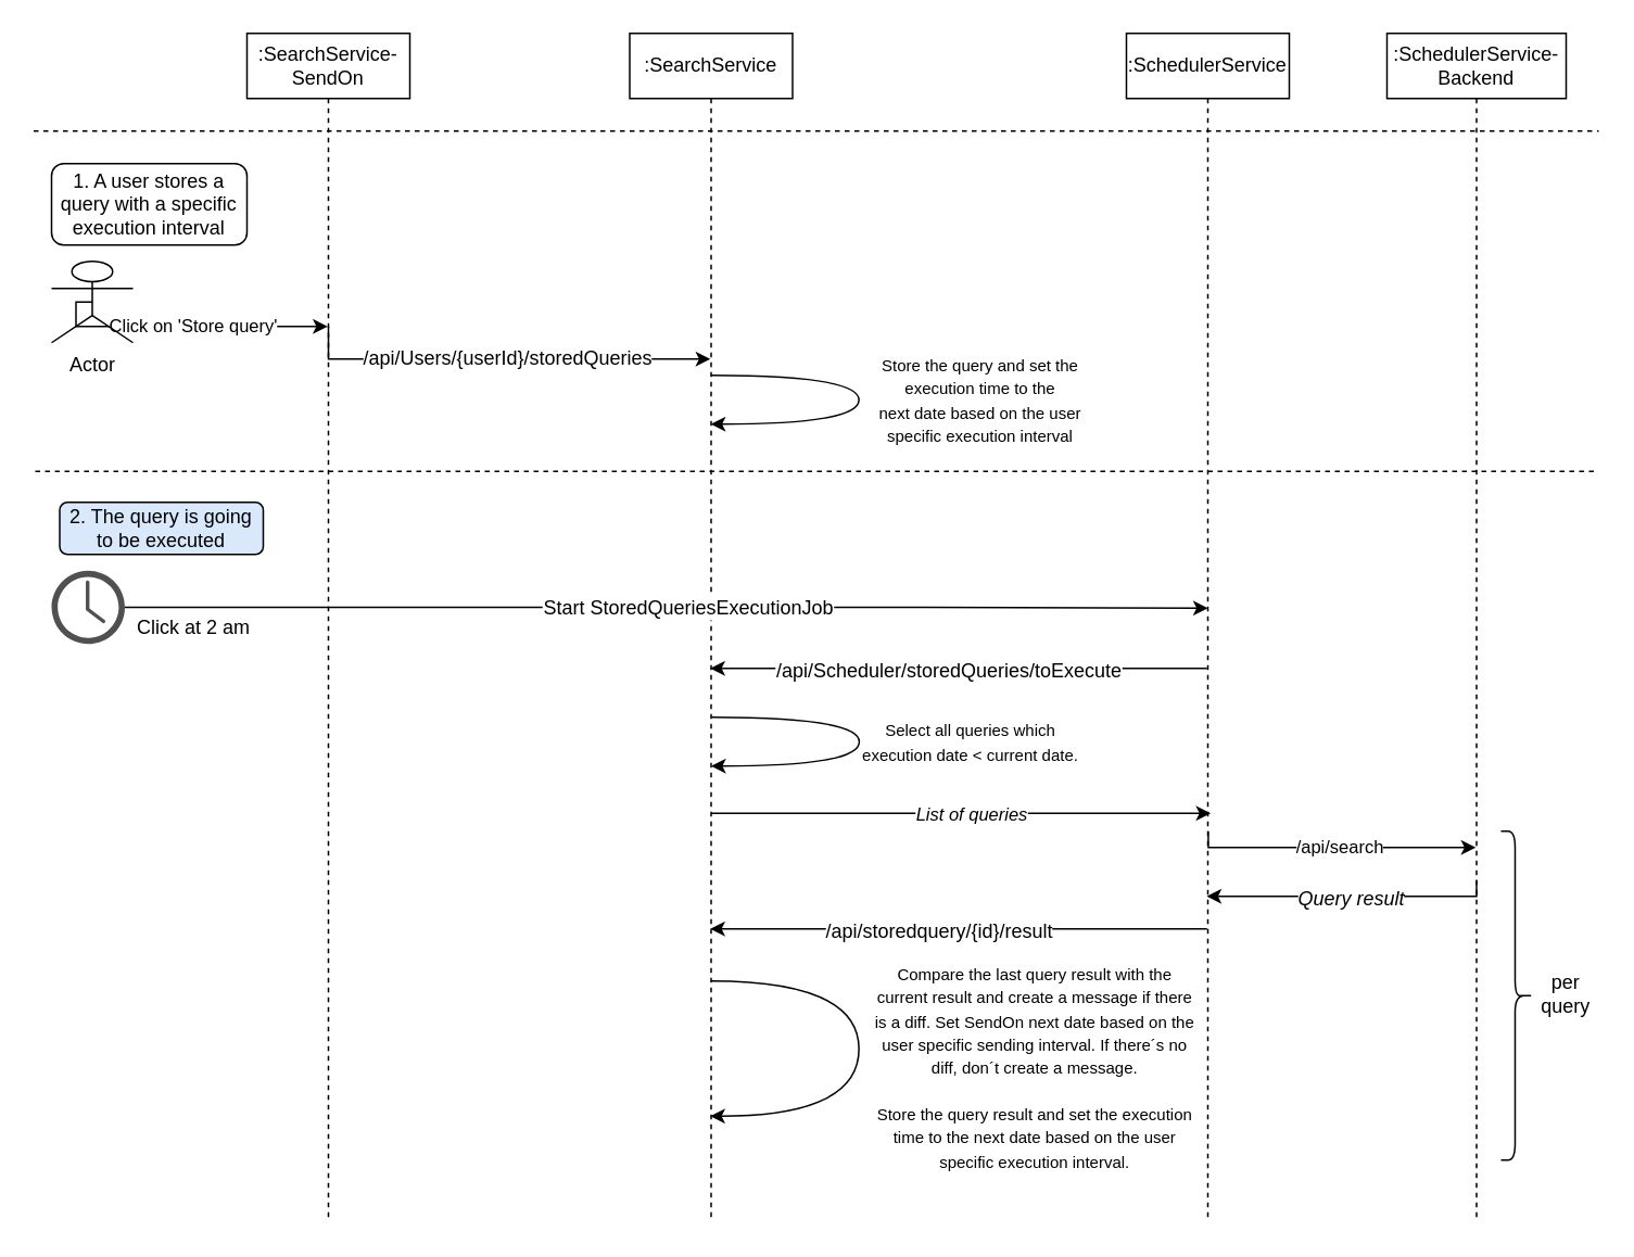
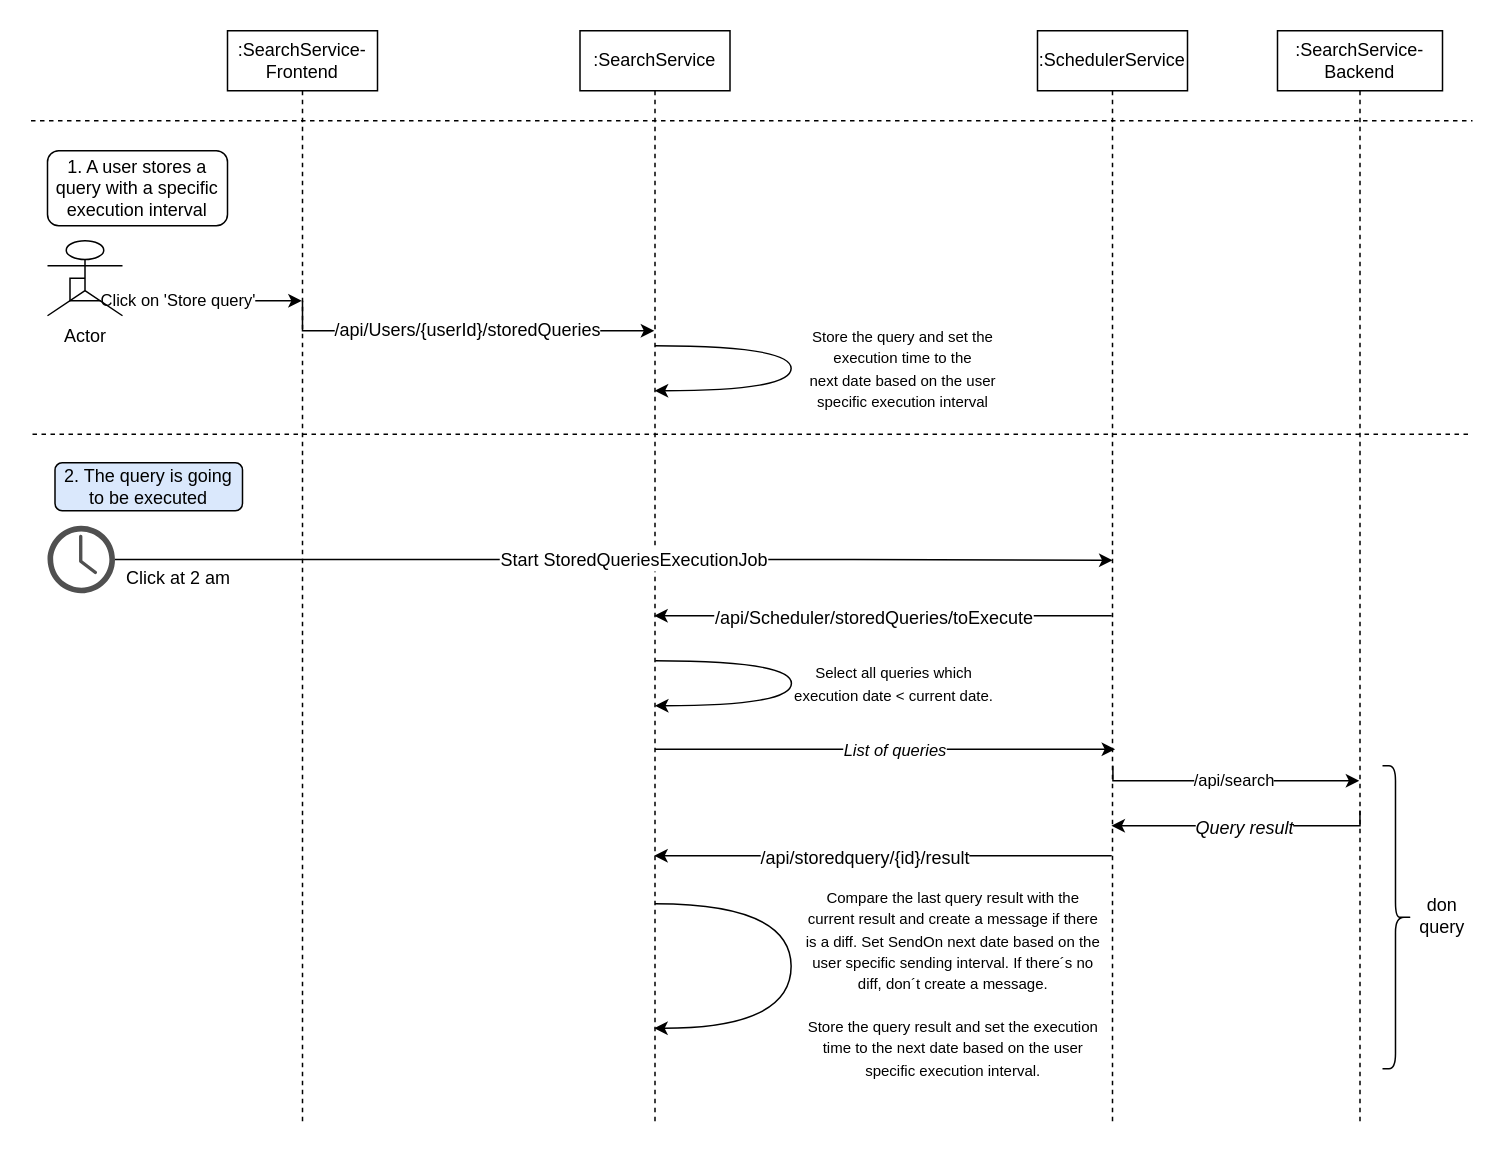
  <mxCell id="0" />
  <mxCell id="1" parent="0" />
  <mxCell id="2" style="edgeStyle=orthogonalEdgeStyle;rounded=0;orthogonalLoop=1;jettySize=auto;html=1;exitX=0.5;exitY=0.5;exitDx=0;exitDy=0;exitPerimeter=0;" parent="1" source="4" edge="1"><mxGeometry relative="1" as="geometry"><Array as="points"><mxPoint x="46" y="200" /></Array><mxPoint x="200.5" y="200" as="targetPoint" /></mxGeometry></mxCell>
  <mxCell id="3" value="Click on 'Store query'" style="edgeLabel;html=1;align=center;verticalAlign=middle;resizable=0;points=[];" parent="2" vertex="1" connectable="0"><mxGeometry x="0.41" y="1" relative="1" as="geometry"><mxPoint x="-31" as="offset" /></mxGeometry></mxCell>
  <mxCell id="4" value="Actor" style="shape=umlActor;verticalLabelPosition=bottom;labelBackgroundColor=#ffffff;verticalAlign=top;html=1;outlineConnect=0;" parent="1" vertex="1"><mxGeometry x="31" y="160" width="50" height="50" as="geometry" /></mxCell>
- <mxCell id="5" value=":SearchService-SendOn" style="shape=umlLifeline;perimeter=lifelinePerimeter;whiteSpace=wrap;html=1;container=1;collapsible=0;recursiveResize=0;outlineConnect=0;" parent="1" vertex="1"><mxGeometry x="151" y="20" width="100" height="730" as="geometry" /></mxCell>
+ <mxCell id="5" value=":SearchService-Frontend" style="shape=umlLifeline;perimeter=lifelinePerimeter;whiteSpace=wrap;html=1;container=1;collapsible=0;recursiveResize=0;outlineConnect=0;" parent="1" vertex="1"><mxGeometry x="151" y="20" width="100" height="730" as="geometry" /></mxCell>
  <mxCell id="6" value=":SearchService" style="shape=umlLifeline;perimeter=lifelinePerimeter;whiteSpace=wrap;html=1;container=1;collapsible=0;recursiveResize=0;outlineConnect=0;" parent="1" vertex="1"><mxGeometry x="386" y="20" width="100" height="730" as="geometry" /></mxCell>
  <mxCell id="7" value=":SchedulerService" style="shape=umlLifeline;perimeter=lifelinePerimeter;whiteSpace=wrap;html=1;container=1;collapsible=0;recursiveResize=0;outlineConnect=0;" parent="1" vertex="1"><mxGeometry x="691" y="20" width="100" height="730" as="geometry" /></mxCell>
  <mxCell id="8" style="edgeStyle=orthogonalEdgeStyle;rounded=0;orthogonalLoop=1;jettySize=auto;html=1;exitX=0.5;exitY=0.5;exitDx=0;exitDy=0;exitPerimeter=0;" parent="1" target="6" edge="1"><mxGeometry relative="1" as="geometry"><mxPoint x="201" y="200" as="sourcePoint" /><mxPoint x="411" y="220" as="targetPoint" /><Array as="points"><mxPoint x="201" y="220" /></Array></mxGeometry></mxCell>
  <mxCell id="9" value="&lt;font style=&quot;font-size: 12px&quot;&gt;/api/Users/{userId}/storedQueries&lt;/font&gt;" style="edgeLabel;html=1;align=center;verticalAlign=middle;resizable=0;points=[];" parent="8" vertex="1" connectable="0"><mxGeometry x="0.41" y="1" relative="1" as="geometry"><mxPoint x="-49.4" y="0.97" as="offset" /></mxGeometry></mxCell>
  <mxCell id="10" value="" style="endArrow=none;dashed=1;html=1;" parent="1" edge="1"><mxGeometry width="50" height="50" relative="1" as="geometry"><mxPoint x="21" y="289" as="sourcePoint" /><mxPoint x="981" y="289" as="targetPoint" /></mxGeometry></mxCell>
  <mxCell id="11" value="1. A user stores a query with a specific execution interval" style="rounded=1;whiteSpace=wrap;html=1;" parent="1" vertex="1"><mxGeometry x="31" y="100" width="120" height="50" as="geometry" /></mxCell>
  <mxCell id="12" value="" style="endArrow=none;dashed=1;html=1;" parent="1" edge="1"><mxGeometry width="50" height="50" relative="1" as="geometry"><mxPoint x="20" y="80" as="sourcePoint" /><mxPoint x="981" y="80" as="targetPoint" /></mxGeometry></mxCell>
- <mxCell id="13" value=":SchedulerService-Backend" style="shape=umlLifeline;perimeter=lifelinePerimeter;whiteSpace=wrap;html=1;container=1;collapsible=0;recursiveResize=0;outlineConnect=0;" parent="1" vertex="1"><mxGeometry x="851" y="20" width="110" height="730" as="geometry" /></mxCell>
+ <mxCell id="13" value=":SearchService-Backend" style="shape=umlLifeline;perimeter=lifelinePerimeter;whiteSpace=wrap;html=1;container=1;collapsible=0;recursiveResize=0;outlineConnect=0;" parent="1" vertex="1"><mxGeometry x="851" y="20" width="110" height="730" as="geometry" /></mxCell>
  <mxCell id="14" value="" style="pointerEvents=1;shadow=0;dashed=0;html=1;strokeColor=none;fillColor=#505050;labelPosition=center;verticalLabelPosition=bottom;verticalAlign=top;outlineConnect=0;align=center;shape=mxgraph.office.concepts.clock;" parent="1" vertex="1"><mxGeometry x="31" y="350" width="45" height="45" as="geometry" /></mxCell>
  <mxCell id="15" value="2. The query is going to be executed" style="rounded=1;whiteSpace=wrap;html=1;fillColor=#dae8fc;" parent="1" vertex="1"><mxGeometry x="36" y="308" width="125" height="32" as="geometry" /></mxCell>
  <mxCell id="16" style="edgeStyle=orthogonalEdgeStyle;rounded=0;orthogonalLoop=1;jettySize=auto;html=1;" parent="1" source="14" edge="1"><mxGeometry relative="1" as="geometry"><mxPoint x="78.5" y="372" as="sourcePoint" /><mxPoint x="741" y="373" as="targetPoint" /><Array as="points"><mxPoint x="568.25" y="373" /><mxPoint x="568.25" y="373" /></Array></mxGeometry></mxCell>
  <mxCell id="17" value="&lt;font style=&quot;font-size: 12px&quot;&gt;Start StoredQueriesExecutionJob&lt;/font&gt;" style="edgeLabel;html=1;align=center;verticalAlign=middle;resizable=0;points=[];" parent="16" vertex="1" connectable="0"><mxGeometry x="0.41" y="1" relative="1" as="geometry"><mxPoint x="-124.0" y="1" as="offset" /></mxGeometry></mxCell>
  <mxCell id="18" style="edgeStyle=orthogonalEdgeStyle;rounded=0;orthogonalLoop=1;jettySize=auto;html=1;" parent="1" source="7" target="6" edge="1"><mxGeometry relative="1" as="geometry"><mxPoint x="698" y="412" as="sourcePoint" /><mxPoint x="443.167" y="412" as="targetPoint" /><Array as="points"><mxPoint x="591" y="410" /><mxPoint x="591" y="410" /></Array></mxGeometry></mxCell>
  <mxCell id="19" value="&lt;span style=&quot;text-align: left&quot;&gt;&lt;span style=&quot;font-size: 12px&quot;&gt;/api/Scheduler/storedQueries&lt;/span&gt;&lt;span style=&quot;font-size: 12px&quot;&gt;/toExecute&lt;/span&gt;&lt;/span&gt;" style="edgeLabel;html=1;align=center;verticalAlign=middle;resizable=0;points=[];" parent="18" vertex="1" connectable="0"><mxGeometry x="0.41" y="1" relative="1" as="geometry"><mxPoint x="55.5" as="offset" /></mxGeometry></mxCell>
  <mxCell id="20" style="edgeStyle=orthogonalEdgeStyle;rounded=0;orthogonalLoop=1;jettySize=auto;html=1;" parent="1" edge="1"><mxGeometry relative="1" as="geometry"><mxPoint x="435.997" y="499" as="sourcePoint" /><mxPoint x="742.75" y="499" as="targetPoint" /><Array as="points"><mxPoint x="626" y="499" /><mxPoint x="626" y="499" /></Array></mxGeometry></mxCell>
  <mxCell id="21" value="&lt;i&gt;List of queries&lt;/i&gt;&lt;i&gt;&lt;br&gt;&lt;/i&gt;" style="edgeLabel;html=1;align=center;verticalAlign=middle;resizable=0;points=[];" parent="20" vertex="1" connectable="0"><mxGeometry x="0.168" relative="1" as="geometry"><mxPoint x="-19.67" as="offset" /></mxGeometry></mxCell>
  <mxCell id="22" style="edgeStyle=orthogonalEdgeStyle;rounded=0;orthogonalLoop=1;jettySize=auto;html=1;exitX=0.5;exitY=0.5;exitDx=0;exitDy=0;exitPerimeter=0;" parent="1" target="13" edge="1"><mxGeometry relative="1" as="geometry"><mxPoint x="741.25" y="510" as="sourcePoint" /><mxPoint x="904.75" y="520" as="targetPoint" /><Array as="points"><mxPoint x="741" y="520" /></Array></mxGeometry></mxCell>
  <mxCell id="23" value="&lt;span class=&quot;opblock-summary-path&quot;&gt;/api/search&lt;/span&gt;" style="edgeLabel;html=1;align=center;verticalAlign=middle;resizable=0;points=[];" parent="22" vertex="1" connectable="0"><mxGeometry x="0.41" y="1" relative="1" as="geometry"><mxPoint x="-32.5" as="offset" /></mxGeometry></mxCell>
  <mxCell id="24" style="edgeStyle=orthogonalEdgeStyle;rounded=0;orthogonalLoop=1;jettySize=auto;html=1;exitX=0.5;exitY=0.746;exitDx=0;exitDy=0;exitPerimeter=0;" parent="1" edge="1"><mxGeometry relative="1" as="geometry"><mxPoint x="905.95" y="540" as="sourcePoint" /><mxPoint x="740.321" y="550" as="targetPoint" /><Array as="points"><mxPoint x="906" y="550" /></Array></mxGeometry></mxCell>
  <mxCell id="25" value="&lt;span style=&quot;font-size: 12px ; text-align: left&quot;&gt;&lt;i&gt;Query result&lt;/i&gt;&lt;/span&gt;" style="edgeLabel;html=1;align=center;verticalAlign=middle;resizable=0;points=[];" parent="24" vertex="1" connectable="0"><mxGeometry x="0.41" y="1" relative="1" as="geometry"><mxPoint x="36" as="offset" /></mxGeometry></mxCell>
  <mxCell id="26" style="edgeStyle=orthogonalEdgeStyle;rounded=0;orthogonalLoop=1;jettySize=auto;html=1;" parent="1" source="7" target="6" edge="1"><mxGeometry relative="1" as="geometry"><mxPoint x="700.5" y="566" as="sourcePoint" /><mxPoint x="445.997" y="566" as="targetPoint" /><Array as="points"><mxPoint x="611" y="570" /><mxPoint x="611" y="570" /></Array></mxGeometry></mxCell>
  <mxCell id="27" value="&lt;div style=&quot;text-align: left&quot;&gt;&lt;span style=&quot;font-size: 12px&quot;&gt;/api/storedquery/{id}/result&lt;/span&gt;&lt;/div&gt;" style="edgeLabel;html=1;align=center;verticalAlign=middle;resizable=0;points=[];" parent="26" vertex="1" connectable="0"><mxGeometry x="0.41" y="1" relative="1" as="geometry"><mxPoint x="49.67" as="offset" /></mxGeometry></mxCell>
  <mxCell id="28" value="" style="shape=curlyBracket;whiteSpace=wrap;html=1;rounded=1;strokeColor=#000000;fillColor=#FFCCCC;size=0.567;rotation=-180;" parent="1" vertex="1"><mxGeometry x="921" y="510" width="20" height="202" as="geometry" /></mxCell>
- <mxCell id="29" value="per query" style="text;html=1;strokeColor=none;fillColor=none;align=center;verticalAlign=middle;whiteSpace=wrap;rounded=0;" parent="1" vertex="1"><mxGeometry x="941" y="600" width="40" height="20" as="geometry" /></mxCell>
+ <mxCell id="29" value="don query" style="text;html=1;strokeColor=none;fillColor=none;align=center;verticalAlign=middle;whiteSpace=wrap;rounded=0;" parent="1" vertex="1"><mxGeometry x="941" y="600" width="40" height="20" as="geometry" /></mxCell>
  <mxCell id="30" value="" style="curved=1;endArrow=classic;html=1;" parent="1" edge="1"><mxGeometry width="50" height="50" relative="1" as="geometry"><mxPoint x="436" y="230" as="sourcePoint" /><mxPoint x="435.81" y="260" as="targetPoint" /><Array as="points"><mxPoint x="526.5" y="230" /><mxPoint x="527" y="260" /></Array></mxGeometry></mxCell>
  <mxCell id="31" value="&lt;span style=&quot;font-size: 10px&quot;&gt;Select all queries which execution date &amp;lt; current date.&lt;/span&gt;" style="text;html=1;strokeColor=none;fillColor=none;align=center;verticalAlign=middle;whiteSpace=wrap;rounded=0;" parent="1" vertex="1"><mxGeometry x="524.94" y="430" width="141.06" height="50" as="geometry" /></mxCell>
  <mxCell id="32" value="" style="curved=1;endArrow=classic;html=1;" parent="1" edge="1"><mxGeometry width="50" height="50" relative="1" as="geometry"><mxPoint x="436.19" y="440" as="sourcePoint" /><mxPoint x="436" y="470" as="targetPoint" /><Array as="points"><mxPoint x="526.69" y="440" /><mxPoint x="527.19" y="470" /></Array></mxGeometry></mxCell>
  <mxCell id="33" value="&lt;span style=&quot;font-size: 10px&quot;&gt;Store the query and set the execution time to the next&lt;/span&gt;&lt;span style=&quot;font-size: 10px&quot;&gt;&amp;nbsp;date based on the user specific execution interval&lt;/span&gt;" style="text;html=1;strokeColor=none;fillColor=none;align=center;verticalAlign=middle;whiteSpace=wrap;rounded=0;" parent="1" vertex="1"><mxGeometry x="534.25" y="220" width="134.75" height="50" as="geometry" /></mxCell>
  <mxCell id="34" value="" style="curved=1;endArrow=classic;html=1;" parent="1" target="6" edge="1"><mxGeometry width="50" height="50" relative="1" as="geometry"><mxPoint x="436" y="602" as="sourcePoint" /><mxPoint x="435.81" y="632" as="targetPoint" /><Array as="points"><mxPoint x="526.5" y="602" /><mxPoint x="527" y="685" /></Array></mxGeometry></mxCell>
  <mxCell id="35" value="&lt;span style=&quot;font-size: 10px&quot;&gt;Compare the last query result with the current result and create a message if there is a diff. Set SendOn&amp;nbsp;&lt;/span&gt;&lt;span style=&quot;font-size: 10px&quot;&gt;next date based on the user specific sending interval. If there´s no diff, don´t create a message.&lt;br&gt;&lt;/span&gt;&lt;span style=&quot;font-size: 10px&quot;&gt;&lt;br&gt;Store the query result and set the execution time to the next&lt;/span&gt;&lt;span style=&quot;font-size: 10px&quot;&gt;&amp;nbsp;date based on the user specific execution interval.&lt;/span&gt;&lt;span style=&quot;font-size: 10px&quot;&gt;&lt;br&gt;&lt;/span&gt;" style="text;html=1;strokeColor=none;fillColor=none;align=center;verticalAlign=middle;whiteSpace=wrap;rounded=0;" parent="1" vertex="1"><mxGeometry x="534.25" y="630" width="201.75" height="50" as="geometry" /></mxCell>
  <mxCell id="36" value="Click at 2 am" style="text;html=1;strokeColor=none;fillColor=none;align=center;verticalAlign=middle;whiteSpace=wrap;rounded=0;" vertex="1" parent="1"><mxGeometry x="76" y="375" width="85" height="20" as="geometry" /></mxCell>
